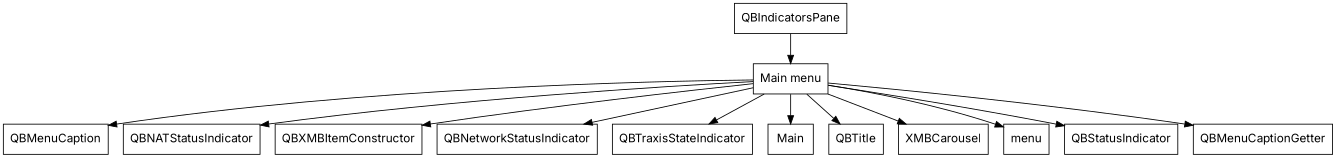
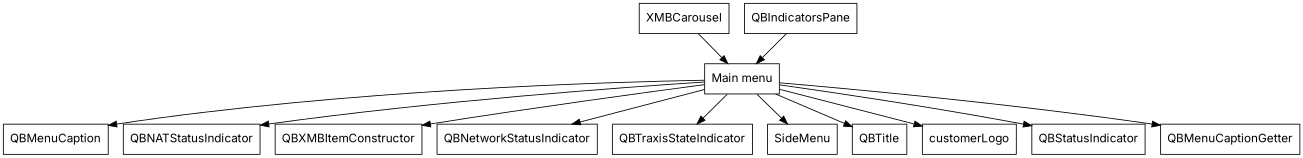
  digraph {
    fontname=Inter
    node [fontname=Inter shape=box]
    edge [fontname=Inter]
    n1 [label="Main menu" root=true]
    QBMenuCaption
    QBNATStatusIndicator
    QBXMBItemConstructor
    QBNetworkStatusIndicator
    QBTraxisStateIndicator
-   SideMenu [label=Main]
+   SideMenu
    QBTitle
    XMBCarousel
-   customerLogo [label=menu]
+   customerLogo
    QBStatusIndicator
    QBMenuCaptionGetter
    QBIndicatorsPane
    n1 -> QBMenuCaption
    n1 -> QBNATStatusIndicator
    n1 -> QBXMBItemConstructor
    n1 -> QBNetworkStatusIndicator
    n1 -> QBTraxisStateIndicator
    n1 -> SideMenu
    n1 -> QBTitle
-   n1 -> XMBCarousel
+   XMBCarousel -> n1
    n1 -> customerLogo
    n1 -> QBStatusIndicator
    n1 -> QBMenuCaptionGetter
    QBIndicatorsPane -> n1
  }
